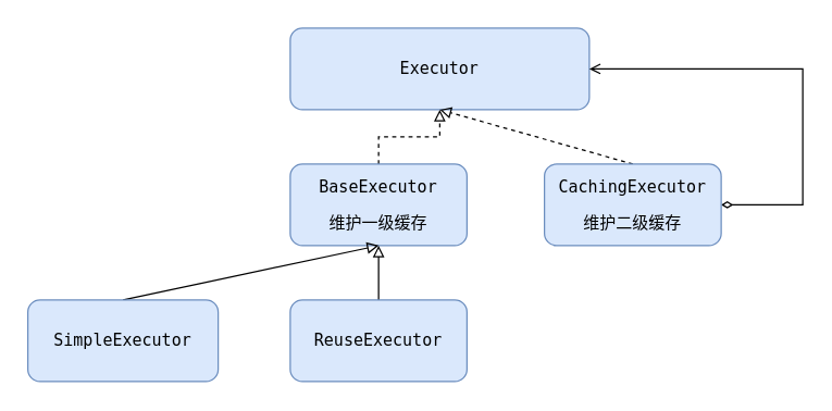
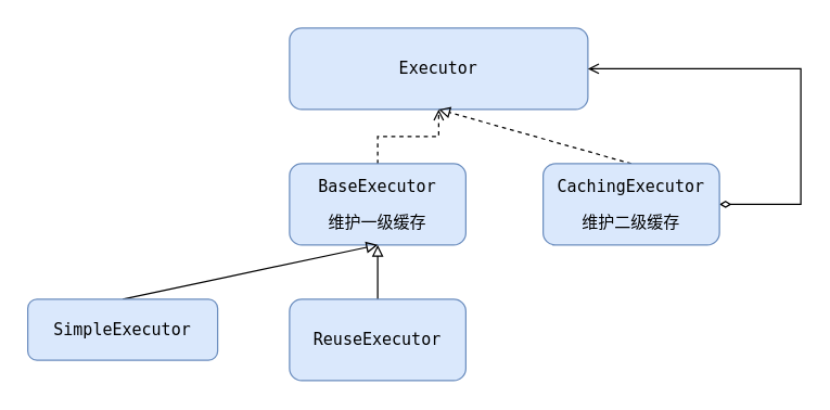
  <mxCell id="0" />
  <mxCell id="1" parent="0" />
  <mxCell id="2" value="&lt;pre&gt;Executor&lt;/pre&gt;" style="rounded=1;whiteSpace=wrap;html=1;fillColor=#dae8fc;strokeColor=#6c8ebf;" parent="1" vertex="1"><mxGeometry x="213" y="20" width="220" height="60" as="geometry" /></mxCell>
- <mxCell id="3" style="edgeStyle=orthogonalEdgeStyle;rounded=0;orthogonalLoop=1;jettySize=auto;html=1;exitX=0.5;exitY=0;exitDx=0;exitDy=0;entryX=0.5;entryY=1;entryDx=0;entryDy=0;dashed=1;endArrow=block;endFill=0;" parent="1" source="4" target="2" edge="1"><mxGeometry relative="1" as="geometry" /></mxCell>
+ <mxCell id="3" style="edgeStyle=orthogonalEdgeStyle;rounded=0;orthogonalLoop=1;jettySize=auto;html=1;exitX=0.5;exitY=0;exitDx=0;exitDy=0;entryX=0.5;entryY=1;entryDx=0;entryDy=0;dashed=1;endArrow=open;endFill=0;" parent="1" source="4" target="2" edge="1"><mxGeometry relative="1" as="geometry" /></mxCell>
  <mxCell id="4" value="&lt;pre&gt;&lt;pre&gt;BaseExecutor&lt;/pre&gt;&lt;pre&gt;维护一级缓存&lt;/pre&gt;&lt;/pre&gt;" style="rounded=1;whiteSpace=wrap;html=1;fillColor=#dae8fc;strokeColor=#6c8ebf;" parent="1" vertex="1"><mxGeometry x="213" y="120" width="130" height="60" as="geometry" /></mxCell>
  <mxCell id="5" style="edgeStyle=orthogonalEdgeStyle;rounded=0;orthogonalLoop=1;jettySize=auto;html=1;exitX=1;exitY=0.5;exitDx=0;exitDy=0;entryX=1;entryY=0.5;entryDx=0;entryDy=0;startArrow=diamondThin;startFill=0;endArrow=open;endFill=0;" parent="1" source="7" target="2" edge="1"><mxGeometry relative="1" as="geometry"><Array as="points"><mxPoint x="590" y="150" /><mxPoint x="590" y="50" /></Array></mxGeometry></mxCell>
  <mxCell id="6" style="edgeStyle=none;rounded=0;orthogonalLoop=1;jettySize=auto;html=1;exitX=0.5;exitY=0;exitDx=0;exitDy=0;entryX=0.5;entryY=1;entryDx=0;entryDy=0;dashed=1;endArrow=block;endFill=0;" parent="1" source="7" target="2" edge="1"><mxGeometry relative="1" as="geometry" /></mxCell>
  <mxCell id="7" value="&lt;pre&gt;&lt;pre&gt;CachingExecutor&lt;/pre&gt;&lt;pre&gt;维护二级缓存&lt;/pre&gt;&lt;/pre&gt;" style="rounded=1;whiteSpace=wrap;html=1;fillColor=#dae8fc;strokeColor=#6c8ebf;" parent="1" vertex="1"><mxGeometry x="400" y="120" width="130" height="60" as="geometry" /></mxCell>
  <mxCell id="8" style="edgeStyle=none;rounded=0;orthogonalLoop=1;jettySize=auto;html=1;exitX=0.5;exitY=0;exitDx=0;exitDy=0;entryX=0.5;entryY=1;entryDx=0;entryDy=0;endArrow=block;endFill=0;" parent="1" source="9" target="4" edge="1"><mxGeometry relative="1" as="geometry" /></mxCell>
- <mxCell id="9" value="&lt;pre&gt;&lt;pre&gt;SimpleExecutor&lt;/pre&gt;&lt;/pre&gt;" style="rounded=1;whiteSpace=wrap;html=1;fillColor=#dae8fc;strokeColor=#6c8ebf;" parent="1" vertex="1"><mxGeometry x="20" y="220" width="140" height="60" as="geometry" /></mxCell>
+ <mxCell id="9" value="&lt;pre&gt;&lt;pre&gt;SimpleExecutor&lt;/pre&gt;&lt;/pre&gt;" style="rounded=1;whiteSpace=wrap;html=1;fillColor=#dae8fc;strokeColor=#6c8ebf;" parent="1" vertex="1"><mxGeometry x="20" y="220" width="140" height="45" as="geometry" /></mxCell>
  <mxCell id="10" value="" style="edgeStyle=none;rounded=0;orthogonalLoop=1;jettySize=auto;html=1;endArrow=block;endFill=0;" parent="1" source="11" target="4" edge="1"><mxGeometry relative="1" as="geometry" /></mxCell>
  <mxCell id="11" value="&lt;pre&gt;&lt;pre&gt;ReuseExecutor&lt;/pre&gt;&lt;/pre&gt;" style="rounded=1;whiteSpace=wrap;html=1;fillColor=#dae8fc;strokeColor=#6c8ebf;" parent="1" vertex="1"><mxGeometry x="213" y="220" width="130" height="60" as="geometry" /></mxCell>
